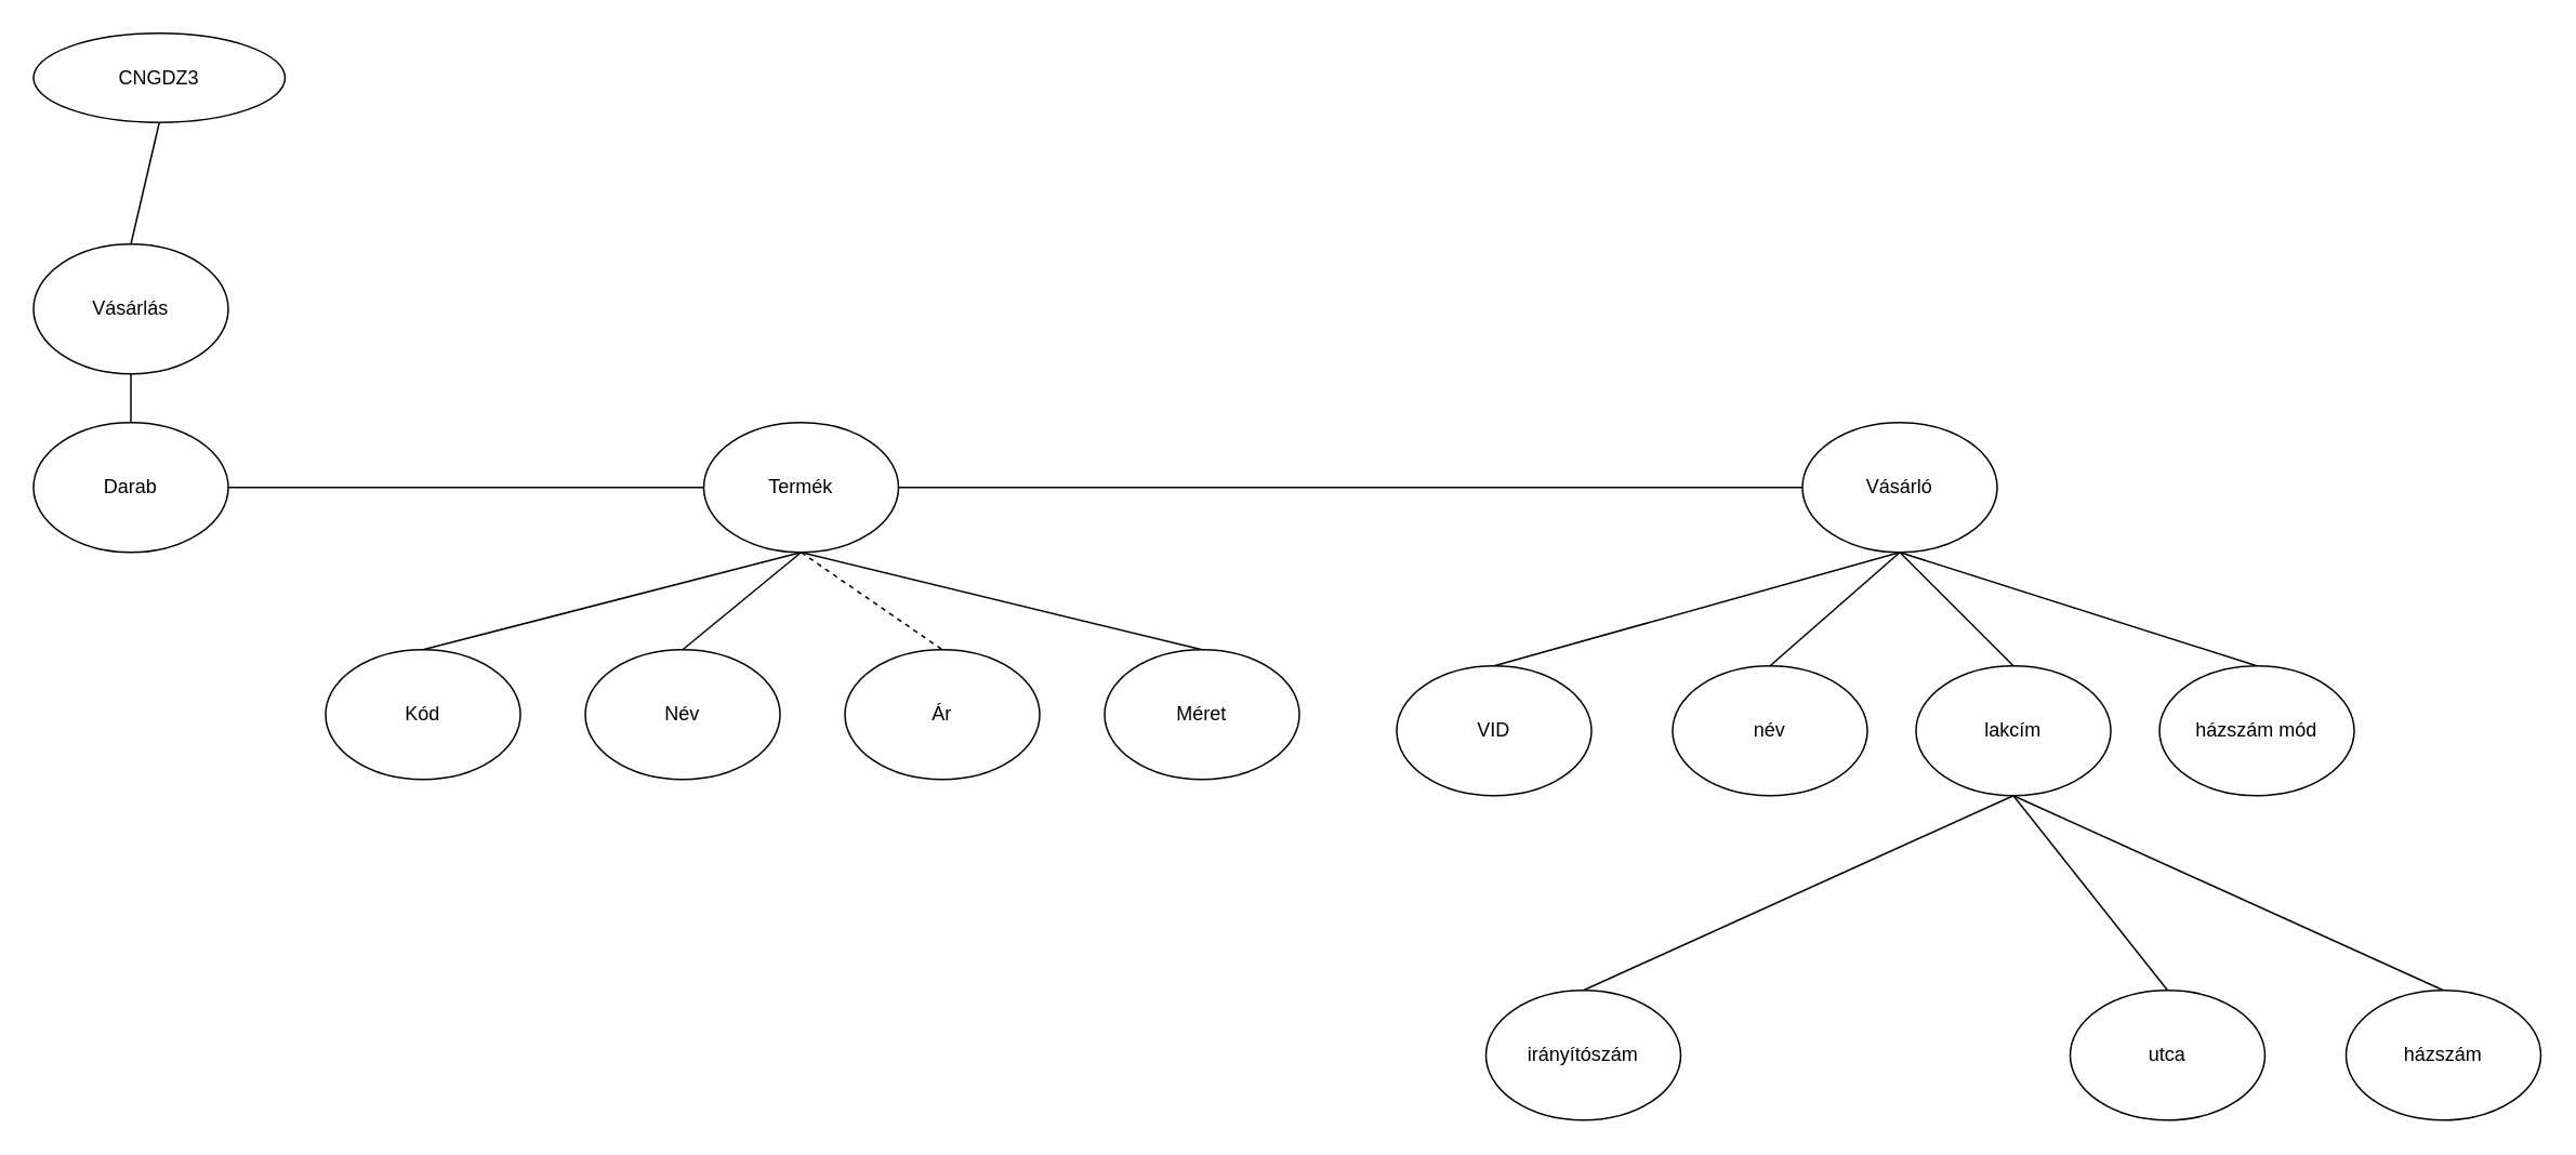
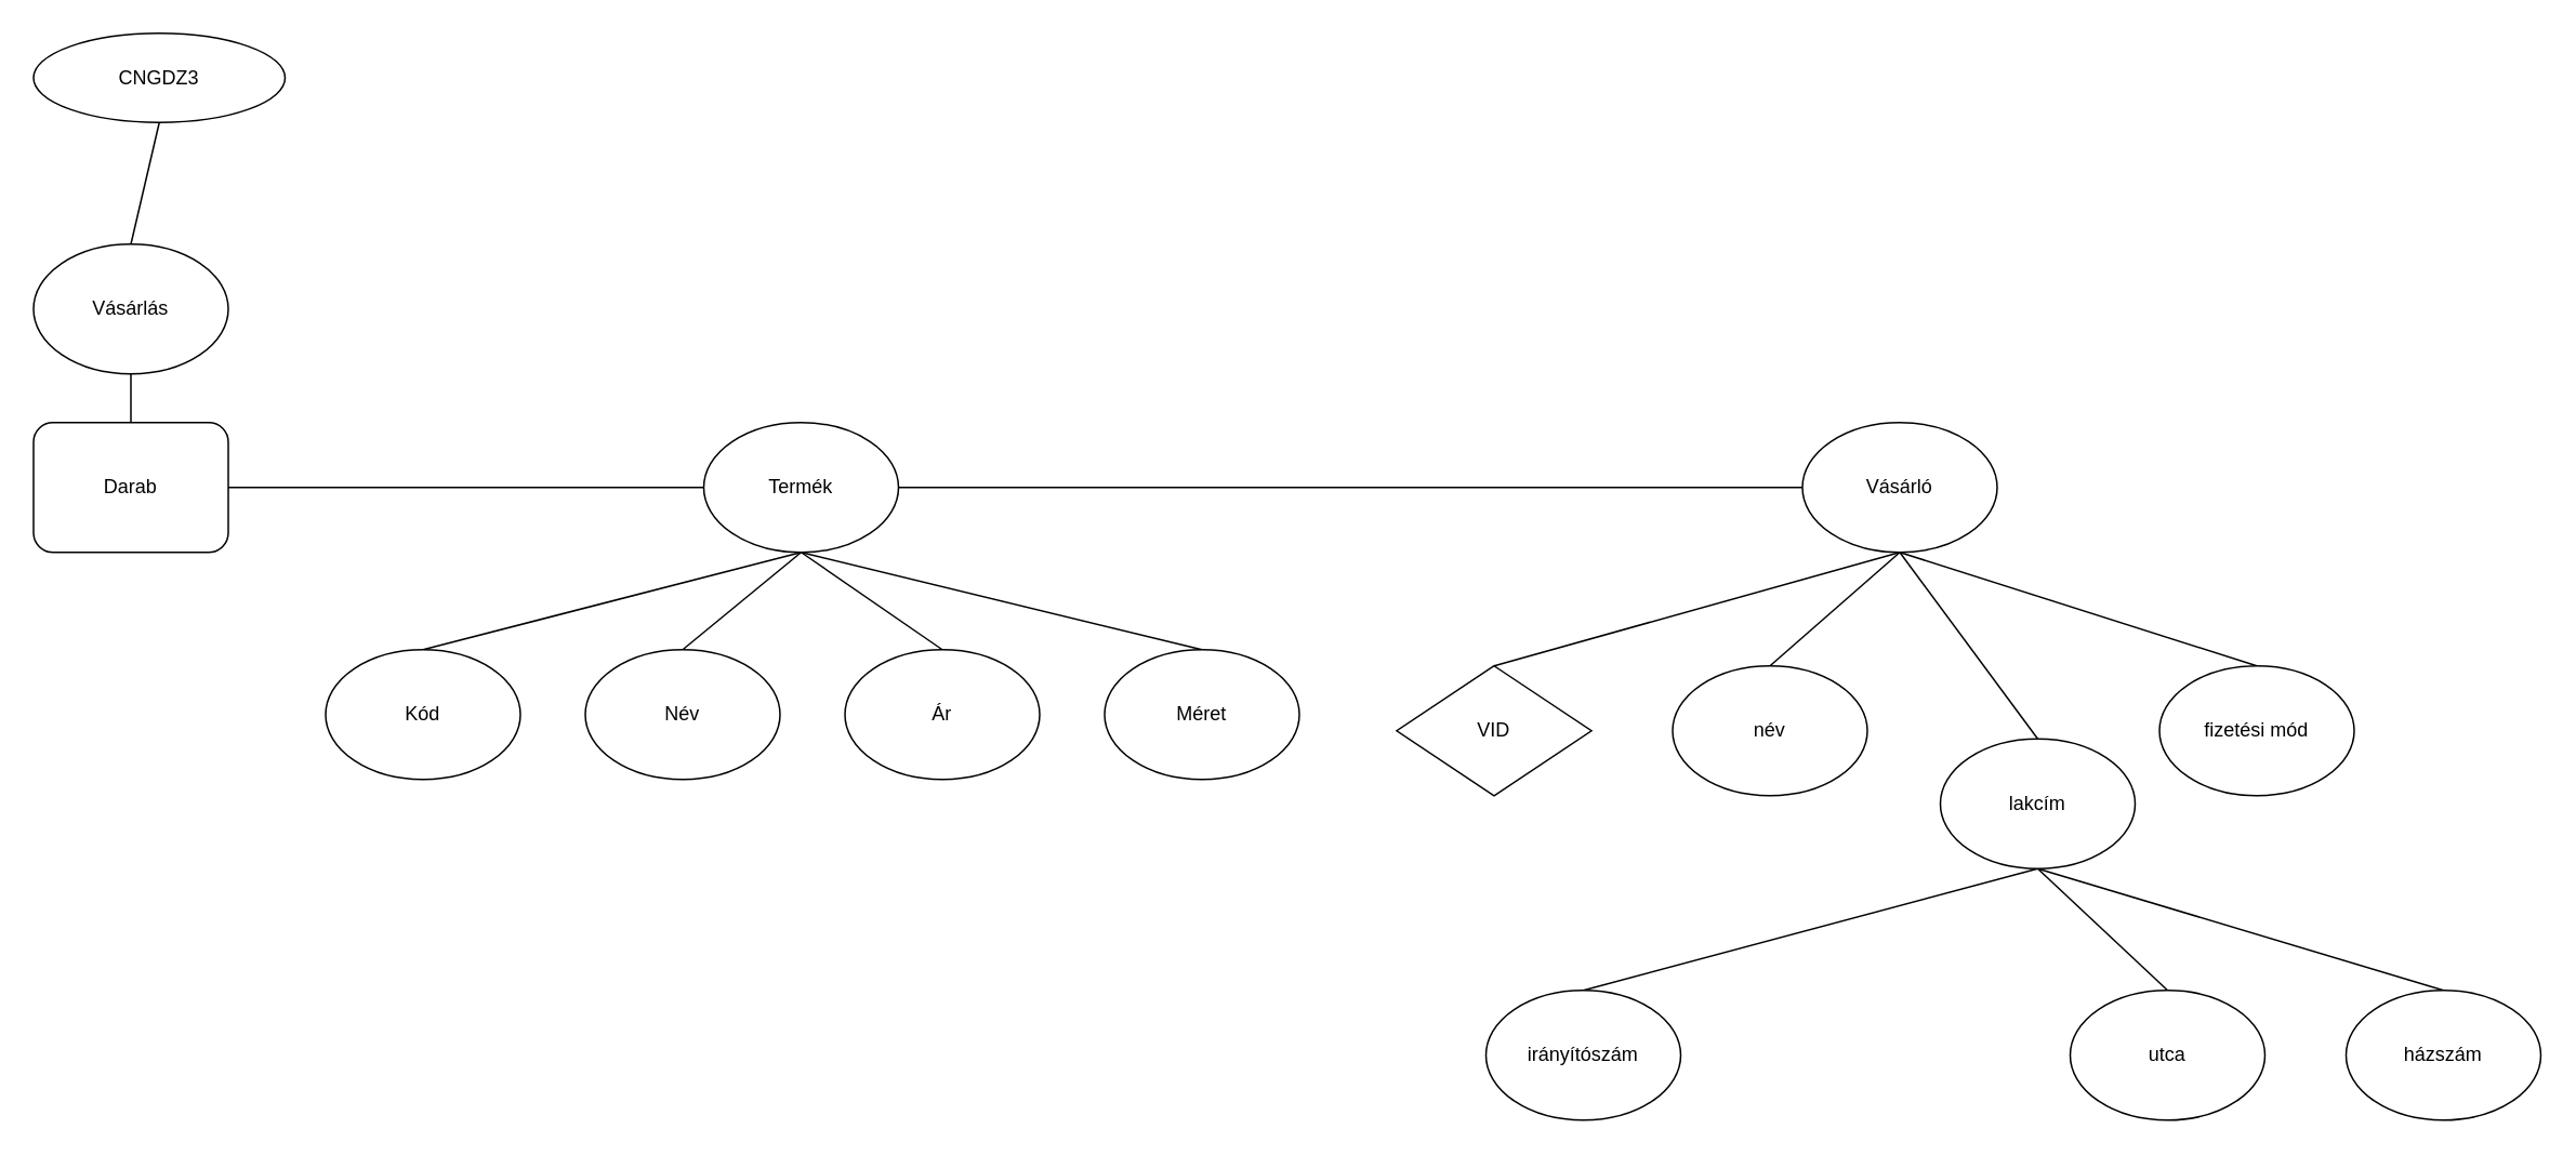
  <mxCell id="0" />
  <mxCell id="1" parent="0" />
  <mxCell id="2" style="rounded=0;orthogonalLoop=1;jettySize=auto;html=1;exitX=0.5;exitY=1;exitDx=0;exitDy=0;entryX=0.5;entryY=0;entryDx=0;entryDy=0;endArrow=none;endFill=0;" parent="1" source="3" target="5" edge="1"><mxGeometry relative="1" as="geometry" /></mxCell>
  <mxCell id="3" value="CNGDZ3" style="ellipse;whiteSpace=wrap;html=1;" parent="1" vertex="1"><mxGeometry x="20" y="20" width="155" height="55" as="geometry" /></mxCell>
  <mxCell id="4" style="rounded=0;orthogonalLoop=1;jettySize=auto;html=1;exitX=0.5;exitY=1;exitDx=0;exitDy=0;entryX=0.5;entryY=0;entryDx=0;entryDy=0;endArrow=none;endFill=0;" parent="1" source="5" target="13" edge="1"><mxGeometry relative="1" as="geometry" /></mxCell>
  <mxCell id="5" value="Vásárlás" style="ellipse;whiteSpace=wrap;html=1;" parent="1" vertex="1"><mxGeometry y="150" width="120" height="80" as="geometry" x="20" /></mxCell>
  <mxCell id="6" style="rounded=0;orthogonalLoop=1;jettySize=auto;html=1;exitX=0.5;exitY=1;exitDx=0;exitDy=0;entryX=0.5;entryY=0;entryDx=0;entryDy=0;endArrow=none;endFill=0;" parent="1" source="11" target="15" edge="1"><mxGeometry relative="1" as="geometry" /></mxCell>
- <mxCell id="7" style="rounded=0;orthogonalLoop=1;jettySize=auto;html=1;exitX=0.5;exitY=1;exitDx=0;exitDy=0;entryX=0.5;entryY=0;entryDx=0;entryDy=0;endArrow=none;endFill=0;dashed=1;" parent="1" source="11" target="16" edge="1"><mxGeometry relative="1" as="geometry" /></mxCell>
+ <mxCell id="7" style="rounded=0;orthogonalLoop=1;jettySize=auto;html=1;exitX=0.5;exitY=1;exitDx=0;exitDy=0;entryX=0.5;entryY=0;entryDx=0;entryDy=0;endArrow=none;endFill=0;" parent="1" source="11" target="16" edge="1"><mxGeometry relative="1" as="geometry" /></mxCell>
  <mxCell id="8" style="rounded=0;orthogonalLoop=1;jettySize=auto;html=1;exitX=0.5;exitY=1;exitDx=0;exitDy=0;entryX=0.5;entryY=0;entryDx=0;entryDy=0;endArrow=none;endFill=0;" parent="1" source="11" target="14" edge="1"><mxGeometry relative="1" as="geometry" /></mxCell>
  <mxCell id="9" style="rounded=0;orthogonalLoop=1;jettySize=auto;html=1;exitX=0.5;exitY=1;exitDx=0;exitDy=0;entryX=0.5;entryY=0;entryDx=0;entryDy=0;endArrow=none;endFill=0;" parent="1" source="11" target="17" edge="1"><mxGeometry relative="1" as="geometry" /></mxCell>
  <mxCell id="10" style="rounded=0;orthogonalLoop=1;jettySize=auto;html=1;exitX=1;exitY=0.5;exitDx=0;exitDy=0;entryX=0;entryY=0.5;entryDx=0;entryDy=0;endArrow=none;endFill=0;" parent="1" source="11" target="21" edge="1"><mxGeometry relative="1" as="geometry" /></mxCell>
  <mxCell id="11" value="Termék" style="ellipse;whiteSpace=wrap;html=1;" parent="1" vertex="1"><mxGeometry x="433" y="260" width="120" height="80" as="geometry" /></mxCell>
  <mxCell id="12" style="rounded=0;orthogonalLoop=1;jettySize=auto;html=1;exitX=1;exitY=0.5;exitDx=0;exitDy=0;entryX=0;entryY=0.5;entryDx=0;entryDy=0;endArrow=none;endFill=0;" parent="1" source="13" target="11" edge="1"><mxGeometry relative="1" as="geometry" /></mxCell>
- <mxCell id="13" value="Darab" style="ellipse;whiteSpace=wrap;html=1;" parent="1" vertex="1"><mxGeometry y="260" width="120" height="80" as="geometry" x="20" /></mxCell>
+ <mxCell id="13" value="Darab" style="whiteSpace=wrap;html=1;rounded=1;" parent="1" vertex="1"><mxGeometry y="260" width="120" height="80" as="geometry" x="20" /></mxCell>
  <mxCell id="14" value="Kód" style="ellipse;whiteSpace=wrap;html=1;" parent="1" vertex="1"><mxGeometry x="200" y="400" width="120" height="80" as="geometry" /></mxCell>
  <mxCell id="15" value="Név" style="ellipse;whiteSpace=wrap;html=1;" parent="1" vertex="1"><mxGeometry x="360" y="400" width="120" height="80" as="geometry" /></mxCell>
  <mxCell id="16" value="Ár" style="ellipse;whiteSpace=wrap;html=1;" parent="1" vertex="1"><mxGeometry x="520" y="400" width="120" height="80" as="geometry" /></mxCell>
  <mxCell id="17" value="Méret" style="ellipse;whiteSpace=wrap;html=1;" parent="1" vertex="1"><mxGeometry x="680" y="400" width="120" height="80" as="geometry" /></mxCell>
  <mxCell id="18" style="rounded=0;orthogonalLoop=1;jettySize=auto;html=1;exitX=0.5;exitY=1;exitDx=0;exitDy=0;entryX=0.5;entryY=0;entryDx=0;entryDy=0;endArrow=none;endFill=0;" parent="1" source="21" target="24" edge="1"><mxGeometry relative="1" as="geometry" /></mxCell>
  <mxCell id="19" style="rounded=0;orthogonalLoop=1;jettySize=auto;html=1;exitX=0.5;exitY=1;exitDx=0;exitDy=0;entryX=0.5;entryY=0;entryDx=0;entryDy=0;endArrow=none;endFill=0;" parent="1" source="21" target="28" edge="1"><mxGeometry relative="1" as="geometry" /></mxCell>
  <mxCell id="20" style="rounded=0;orthogonalLoop=1;jettySize=auto;html=1;exitX=0.5;exitY=1;exitDx=0;exitDy=0;entryX=0.5;entryY=0;entryDx=0;entryDy=0;endArrow=none;endFill=0;" parent="1" source="21" target="29" edge="1"><mxGeometry relative="1" as="geometry" /></mxCell>
  <mxCell id="21" value="Vásárló" style="ellipse;whiteSpace=wrap;html=1;" parent="1" vertex="1"><mxGeometry x="1110" y="260" width="120" height="80" as="geometry" /></mxCell>
  <mxCell id="22" style="rounded=0;orthogonalLoop=1;jettySize=auto;html=1;exitX=0.5;exitY=0;exitDx=0;exitDy=0;entryX=0.5;entryY=1;entryDx=0;entryDy=0;endArrow=none;endFill=0;" edge="1" parent="1" source="23" target="21"><mxGeometry relative="1" as="geometry" /></mxCell>
- <mxCell id="23" value="VID" style="ellipse;whiteSpace=wrap;html=1;" parent="1" vertex="1"><mxGeometry x="860" y="410" width="120" height="80" as="geometry" /></mxCell>
+ <mxCell id="23" value="VID" style="rhombus;whiteSpace=wrap;html=1;" parent="1" vertex="1"><mxGeometry x="860" y="410" width="120" height="80" as="geometry" /></mxCell>
  <mxCell id="24" value="név" style="ellipse;whiteSpace=wrap;html=1;" parent="1" vertex="1"><mxGeometry x="1030" y="410" width="120" height="80" as="geometry" /></mxCell>
  <mxCell id="25" style="rounded=0;orthogonalLoop=1;jettySize=auto;html=1;exitX=0.5;exitY=1;exitDx=0;exitDy=0;entryX=0.5;entryY=0;entryDx=0;entryDy=0;endArrow=none;endFill=0;" parent="1" source="28" target="30" edge="1"><mxGeometry relative="1" as="geometry" /></mxCell>
  <mxCell id="26" style="rounded=0;orthogonalLoop=1;jettySize=auto;html=1;exitX=0.5;exitY=1;exitDx=0;exitDy=0;entryX=0.5;entryY=0;entryDx=0;entryDy=0;endArrow=none;endFill=0;" parent="1" source="28" target="31" edge="1"><mxGeometry relative="1" as="geometry" /></mxCell>
  <mxCell id="27" style="rounded=0;orthogonalLoop=1;jettySize=auto;html=1;exitX=0.5;exitY=1;exitDx=0;exitDy=0;entryX=0.5;entryY=0;entryDx=0;entryDy=0;endArrow=none;endFill=0;" parent="1" source="28" target="32" edge="1"><mxGeometry relative="1" as="geometry" /></mxCell>
- <mxCell id="28" value="lakcím" style="ellipse;whiteSpace=wrap;html=1;" parent="1" vertex="1"><mxGeometry x="1180" y="410" width="120" height="80" as="geometry" /></mxCell>
- <mxCell id="29" value="házszám mód" style="ellipse;whiteSpace=wrap;html=1;" parent="1" vertex="1"><mxGeometry x="1330" y="410" width="120" height="80" as="geometry" /></mxCell>
+ <mxCell id="28" value="lakcím" style="ellipse;whiteSpace=wrap;html=1;" parent="1" vertex="1"><mxGeometry x="1195" y="455" width="120" height="80" as="geometry" /></mxCell>
+ <mxCell id="29" value="fizetési mód" style="ellipse;whiteSpace=wrap;html=1;" parent="1" vertex="1"><mxGeometry x="1330" y="410" width="120" height="80" as="geometry" /></mxCell>
  <mxCell id="30" value="irányítószám" style="ellipse;whiteSpace=wrap;html=1;" parent="1" vertex="1"><mxGeometry x="915" y="610" width="120" height="80" as="geometry" /></mxCell>
  <mxCell id="31" value="utca" style="ellipse;whiteSpace=wrap;html=1;" parent="1" vertex="1"><mxGeometry x="1275" y="610" width="120" height="80" as="geometry" /></mxCell>
  <mxCell id="32" value="házszám" style="ellipse;whiteSpace=wrap;html=1;" parent="1" vertex="1"><mxGeometry x="1445" y="610" width="120" height="80" as="geometry" /></mxCell>
